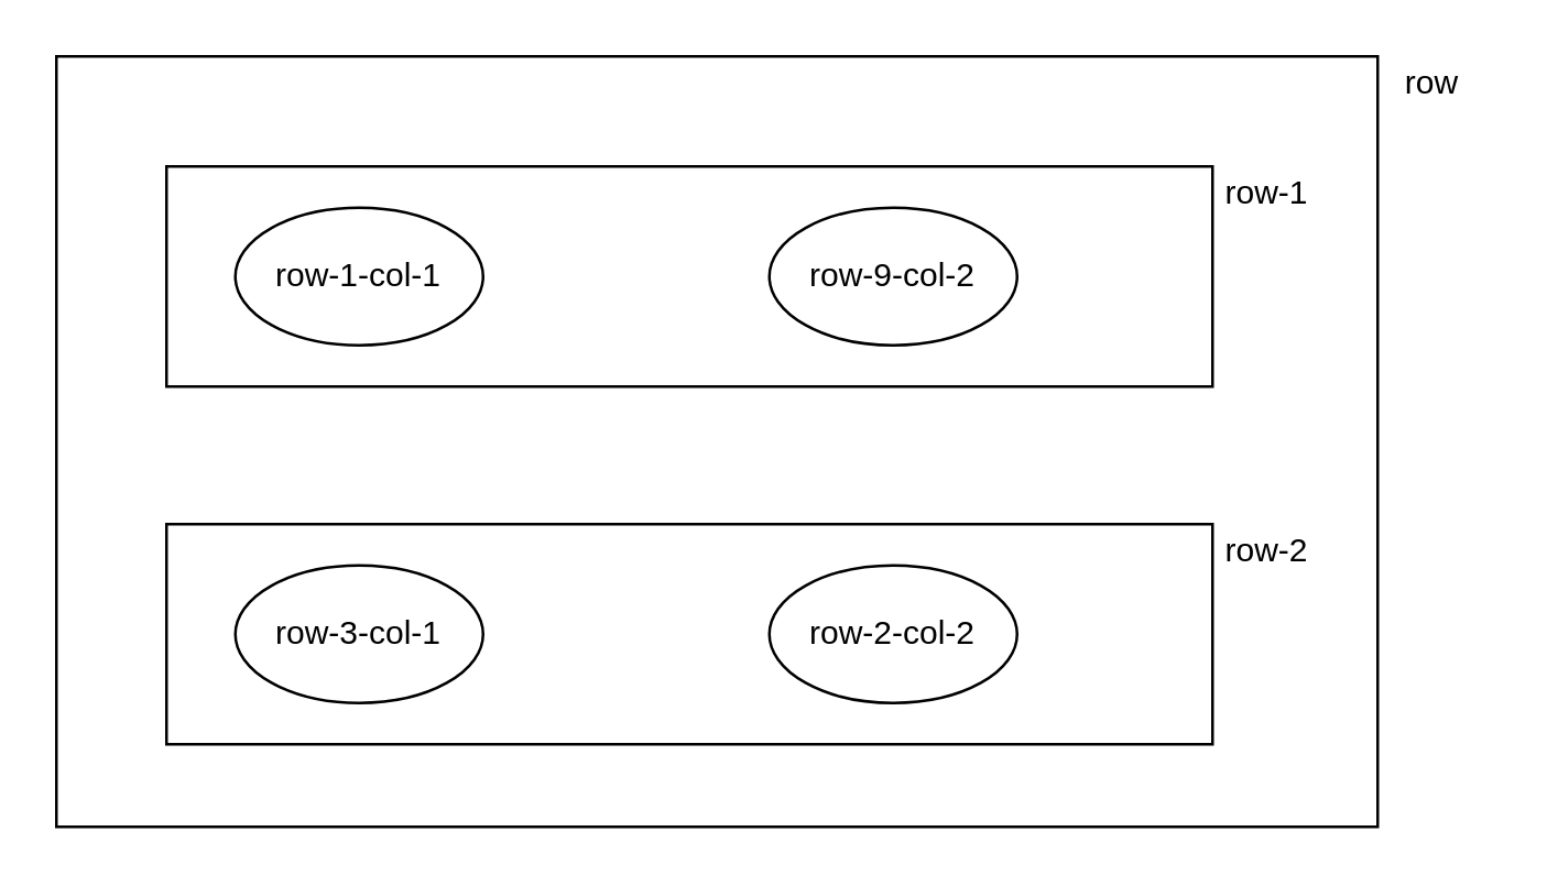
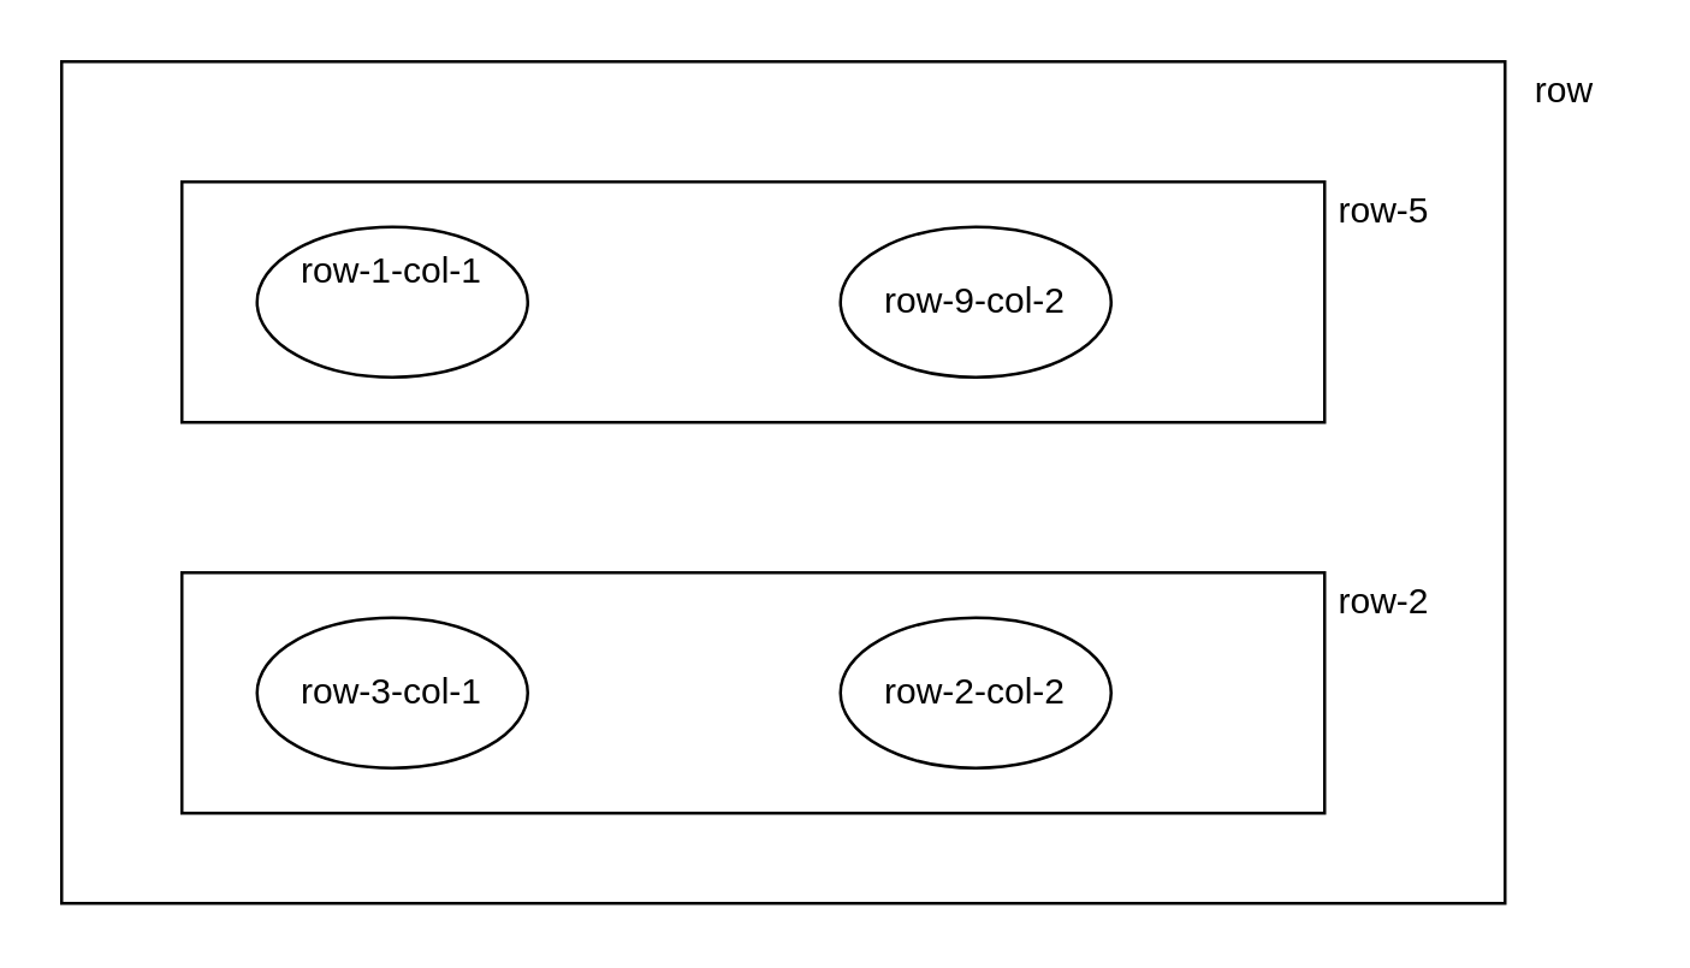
  <mxCell id="0" />
  <mxCell id="1" parent="0" />
  <mxCell id="2" value="" style="rounded=0;whiteSpace=wrap;html=1;" parent="1" vertex="1"><mxGeometry x="20" y="20" width="480" height="280" as="geometry" /></mxCell>
  <mxCell id="3" value="" style="rounded=0;whiteSpace=wrap;html=1;" parent="1" vertex="1"><mxGeometry x="60" y="60" width="380" height="80" as="geometry" /></mxCell>
  <mxCell id="4" value="row" style="text;html=1;strokeColor=none;fillColor=none;align=center;verticalAlign=middle;whiteSpace=wrap;rounded=0;" parent="1" vertex="1"><mxGeometry x="500" y="20" width="40" height="20" as="geometry" /></mxCell>
- <mxCell id="5" value="row-1" style="text;html=1;strokeColor=none;fillColor=none;align=center;verticalAlign=middle;whiteSpace=wrap;rounded=0;" parent="1" vertex="1"><mxGeometry x="440" y="60" width="40" height="20" as="geometry" /></mxCell>
+ <mxCell id="5" value="row-5" style="text;html=1;strokeColor=none;fillColor=none;align=center;verticalAlign=middle;whiteSpace=wrap;rounded=0;" parent="1" vertex="1"><mxGeometry x="440" y="60" width="40" height="20" as="geometry" /></mxCell>
  <mxCell id="6" value="" style="rounded=0;whiteSpace=wrap;html=1;" parent="1" vertex="1"><mxGeometry x="60" y="190" width="380" height="80" as="geometry" /></mxCell>
  <mxCell id="7" value="row-2" style="text;html=1;strokeColor=none;fillColor=none;align=center;verticalAlign=middle;whiteSpace=wrap;rounded=0;" parent="1" vertex="1"><mxGeometry x="440" y="190" width="40" height="20" as="geometry" /></mxCell>
  <mxCell id="8" value="" style="ellipse;whiteSpace=wrap;html=1;" vertex="1" parent="1"><mxGeometry x="85" y="75" width="90" height="50" as="geometry" /></mxCell>
- <mxCell id="9" value="row-1-col-1" style="text;html=1;strokeColor=none;fillColor=none;align=center;verticalAlign=middle;whiteSpace=wrap;rounded=0;" parent="1" vertex="1"><mxGeometry x="95" y="90" width="70" height="20" as="geometry" /></mxCell>
+ <mxCell id="9" value="row-1-col-1" style="text;html=1;strokeColor=none;fillColor=none;align=center;verticalAlign=middle;whiteSpace=wrap;rounded=0;" parent="1" vertex="1"><mxGeometry x="95" y="80" width="70" height="20" as="geometry" /></mxCell>
  <mxCell id="10" value="" style="ellipse;whiteSpace=wrap;html=1;" vertex="1" parent="1"><mxGeometry x="279" y="75" width="90" height="50" as="geometry" /></mxCell>
  <mxCell id="11" value="row-9-col-2" style="text;html=1;strokeColor=none;fillColor=none;align=center;verticalAlign=middle;whiteSpace=wrap;rounded=0;" vertex="1" parent="1"><mxGeometry x="289" y="90" width="70" height="20" as="geometry" /></mxCell>
  <mxCell id="12" value="" style="ellipse;whiteSpace=wrap;html=1;" vertex="1" parent="1"><mxGeometry x="85" y="205" width="90" height="50" as="geometry" /></mxCell>
  <mxCell id="13" value="row-3-col-1" style="text;html=1;strokeColor=none;fillColor=none;align=center;verticalAlign=middle;whiteSpace=wrap;rounded=0;" vertex="1" parent="1"><mxGeometry x="95" y="220" width="70" height="20" as="geometry" /></mxCell>
  <mxCell id="14" value="" style="ellipse;whiteSpace=wrap;html=1;" vertex="1" parent="1"><mxGeometry x="279" y="205" width="90" height="50" as="geometry" /></mxCell>
  <mxCell id="15" value="row-2-col-2" style="text;html=1;strokeColor=none;fillColor=none;align=center;verticalAlign=middle;whiteSpace=wrap;rounded=0;" vertex="1" parent="1"><mxGeometry x="289" y="220" width="70" height="20" as="geometry" /></mxCell>
